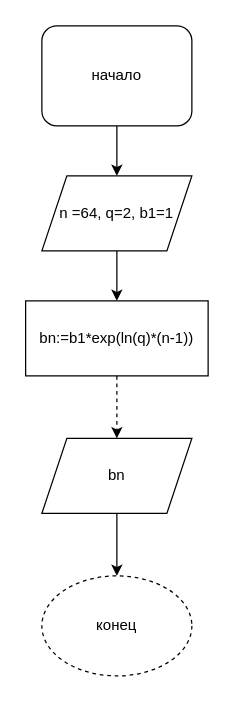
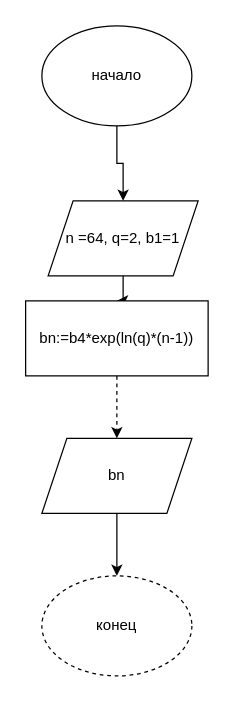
  <mxCell id="0" />
  <mxCell id="1" parent="0" />
  <mxCell id="2" value="" style="edgeStyle=orthogonalEdgeStyle;rounded=0;orthogonalLoop=1;jettySize=auto;html=1;" edge="1" parent="1" source="3" target="5"><mxGeometry relative="1" as="geometry" /></mxCell>
- <mxCell id="3" value="начало" style="whiteSpace=wrap;html=1;rounded=1;" vertex="1" parent="1"><mxGeometry x="33" y="20" width="120" height="80" as="geometry" /></mxCell>
+ <mxCell id="3" value="начало" style="ellipse;whiteSpace=wrap;html=1;" vertex="1" parent="1"><mxGeometry x="33" y="20" width="120" height="80" as="geometry" /></mxCell>
  <mxCell id="4" value="" style="edgeStyle=orthogonalEdgeStyle;rounded=0;orthogonalLoop=1;jettySize=auto;html=1;" edge="1" parent="1" source="5" target="7"><mxGeometry relative="1" as="geometry" /></mxCell>
- <mxCell id="5" value="n =64, q=2, b1=1" style="shape=parallelogram;perimeter=parallelogramPerimeter;whiteSpace=wrap;html=1;fixedSize=1;" vertex="1" parent="1"><mxGeometry x="33" y="140" width="120" height="60" as="geometry" /></mxCell>
+ <mxCell id="5" value="n =64, q=2, b1=1" style="shape=parallelogram;perimeter=parallelogramPerimeter;whiteSpace=wrap;html=1;fixedSize=1;" vertex="1" parent="1"><mxGeometry x="38" y="160" width="120" height="60" as="geometry" /></mxCell>
  <mxCell id="6" value="" style="edgeStyle=orthogonalEdgeStyle;rounded=0;orthogonalLoop=1;jettySize=auto;html=1;dashed=1;" edge="1" parent="1" source="7" target="9"><mxGeometry relative="1" as="geometry" /></mxCell>
- <mxCell id="7" value="bn:=b1*exp(ln(q)*(n-1))" style="rounded=0;whiteSpace=wrap;html=1;" vertex="1" parent="1"><mxGeometry x="20" y="240" width="146" height="60" as="geometry" /></mxCell>
+ <mxCell id="7" value="bn:=b4*exp(ln(q)*(n-1))" style="rounded=0;whiteSpace=wrap;html=1;" vertex="1" parent="1"><mxGeometry x="20" y="240" width="146" height="60" as="geometry" /></mxCell>
  <mxCell id="8" value="" style="edgeStyle=orthogonalEdgeStyle;rounded=0;orthogonalLoop=1;jettySize=auto;html=1;" edge="1" parent="1" source="9" target="10"><mxGeometry relative="1" as="geometry" /></mxCell>
  <mxCell id="9" value="bn" style="shape=parallelogram;perimeter=parallelogramPerimeter;whiteSpace=wrap;html=1;fixedSize=1;" vertex="1" parent="1"><mxGeometry x="33" y="350" width="120" height="60" as="geometry" /></mxCell>
  <mxCell id="10" value="конец" style="ellipse;whiteSpace=wrap;html=1;dashed=1;" vertex="1" parent="1"><mxGeometry x="33" y="460" width="120" height="80" as="geometry" /></mxCell>
